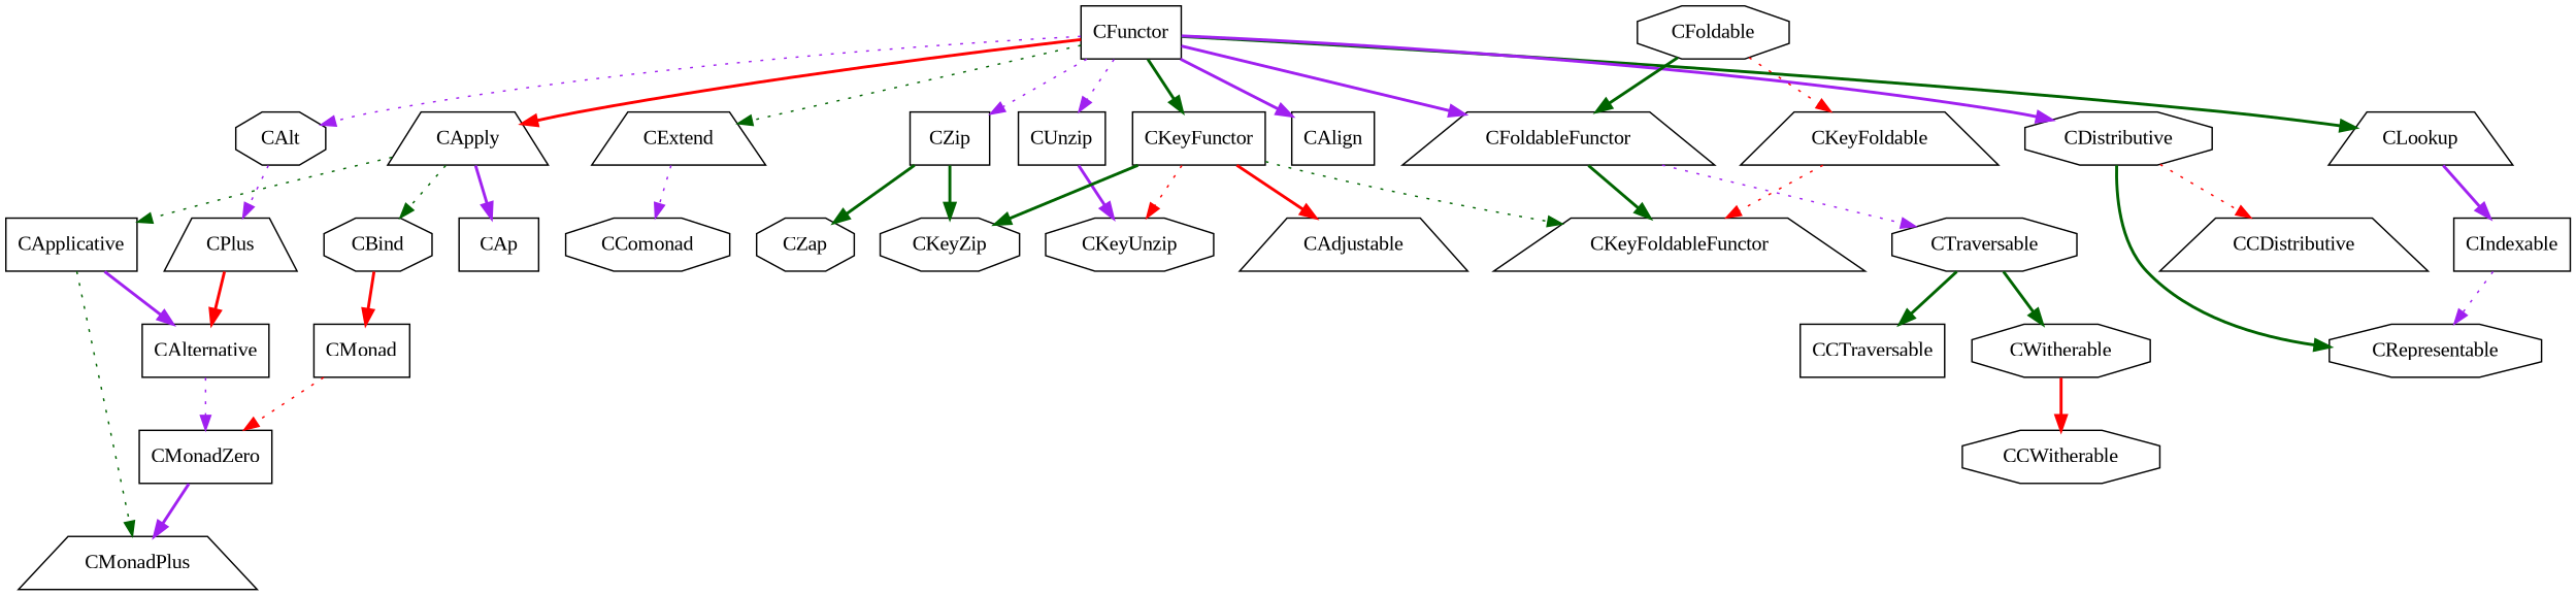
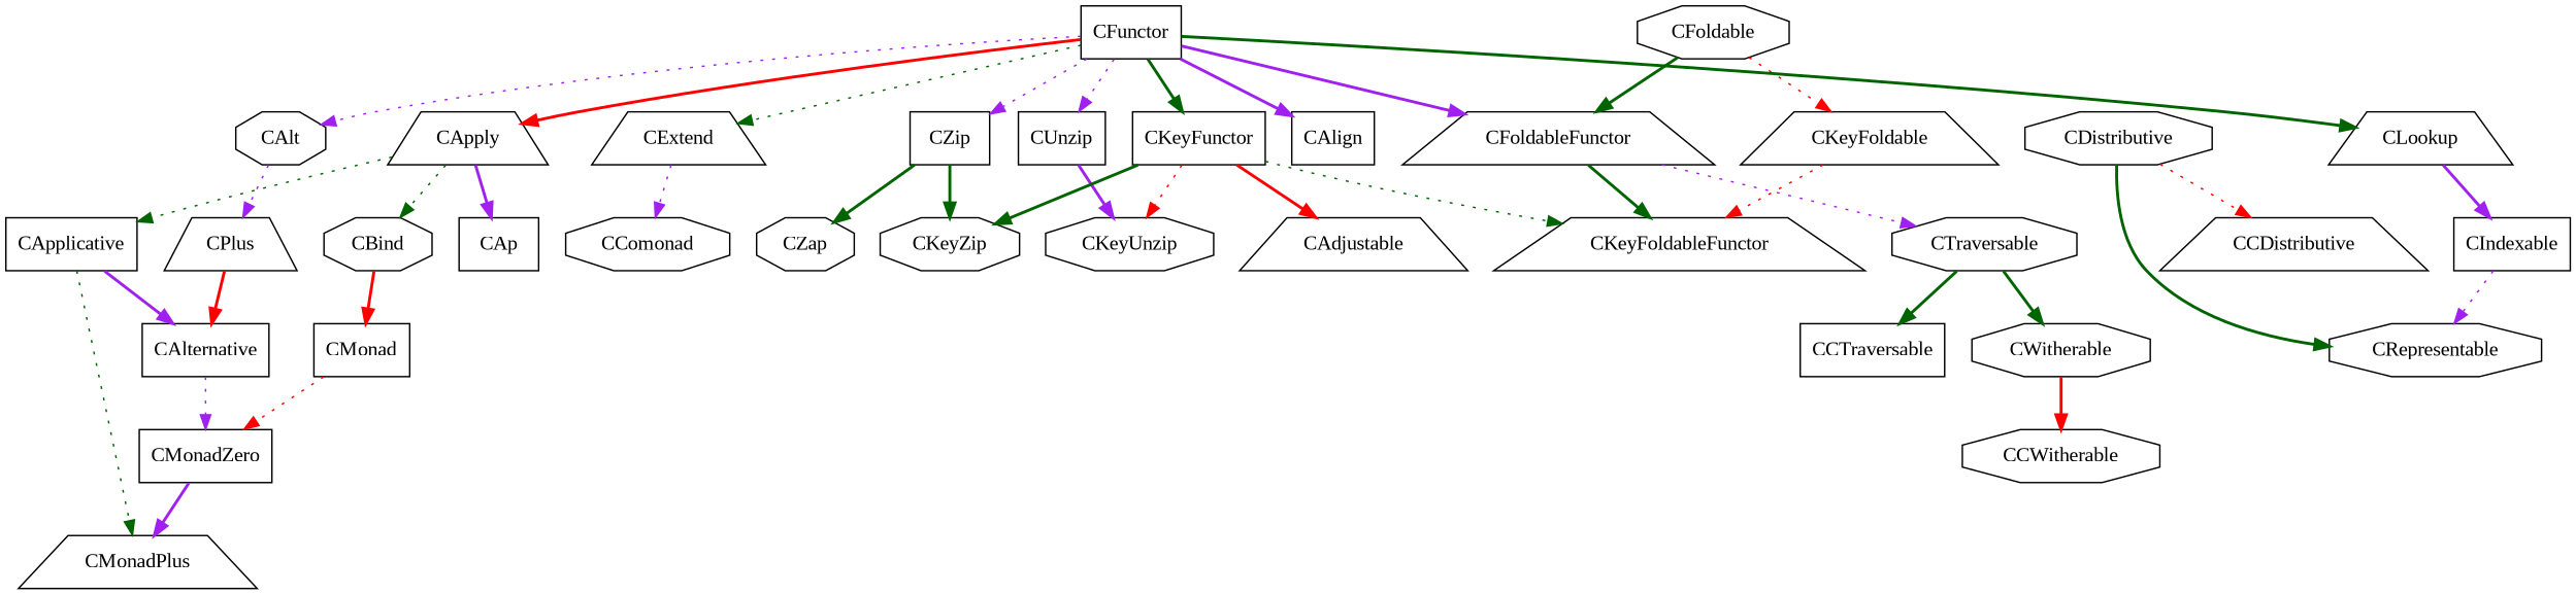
  digraph {
    fontname="Liberation Serif"
    rankdir=TB
    node [fontname="Liberation Serif" shape=box]
    edge [color=purple fontname="Liberation Serif" style=bold]
    CApply [shape=trapezium]
    CFunctor
    CAlt [shape=octagon]
    CExtend [shape=trapezium]
    CZip
    CAlign
    CUnzip
    CFoldableFunctor [shape=trapezium]
    CLookup [shape=trapezium]
    CKeyFunctor
    CDistributive [shape=octagon]
    CApplicative
    CBind [shape=octagon]
    CAp
    CPlus [shape=trapezium]
    CComonad [shape=octagon]
    CZap [shape=octagon]
    CKeyZip [shape=octagon]
    CKeyUnzip [shape=octagon]
    CTraversable [shape=octagon]
    CKeyFoldableFunctor [shape=trapezium]
    CIndexable
    CAdjustable [shape=trapezium]
    CRepresentable [shape=octagon]
    CCDistributive [shape=trapezium]
    CAlternative
    CMonadPlus [shape=trapezium]
    CMonad
    CMonadZero
    CFoldable [shape=octagon]
    CKeyFoldable [shape=trapezium]
    CCTraversable
    CWitherable [shape=octagon]
    CCWitherable [shape=octagon]
    CApply -> CApplicative [color=darkgreen style=dotted]
    CApply -> CBind [color=darkgreen style=dotted]
    CApply -> CAp
    CFunctor -> CApply [color=red]
    CFunctor -> CAlt [style=dotted]
    CFunctor -> CExtend [color=darkgreen style=dotted]
    CFunctor -> CZip [style=dotted]
    CFunctor -> CAlign
    CFunctor -> CUnzip [style=dotted]
    CFunctor -> CFoldableFunctor
    CFunctor -> CLookup [color=darkgreen]
    CFunctor -> CKeyFunctor [color=darkgreen]
-   CFunctor -> CDistributive
    CAlt -> CPlus [style=dotted]
    CExtend -> CComonad [style=dotted]
    CZip -> CZap [color=darkgreen]
    CZip -> CKeyZip [color=darkgreen]
    CUnzip -> CKeyUnzip
    CFoldableFunctor -> CTraversable [style=dotted]
    CFoldableFunctor -> CKeyFoldableFunctor [color=darkgreen]
    CLookup -> CIndexable
    CKeyFunctor -> CKeyZip [color=darkgreen]
    CKeyFunctor -> CKeyUnzip [color=red style=dotted]
    CKeyFunctor -> CKeyFoldableFunctor [color=darkgreen style=dotted]
    CKeyFunctor -> CAdjustable [color=red]
    CDistributive -> CRepresentable [color=darkgreen]
    CDistributive -> CCDistributive [color=red style=dotted]
    CApplicative -> CAlternative
    CApplicative -> CMonadPlus [color=darkgreen style=dotted]
    CBind -> CMonad [color=red]
    CPlus -> CAlternative [color=red]
    CTraversable -> CCTraversable [color=darkgreen]
    CTraversable -> CWitherable [color=darkgreen]
    CIndexable -> CRepresentable [style=dotted]
    CAlternative -> CMonadZero [style=dotted]
    CMonad -> CMonadZero [color=red style=dotted]
    CMonadZero -> CMonadPlus
    CFoldable -> CFoldableFunctor [color=darkgreen]
    CFoldable -> CKeyFoldable [color=red style=dotted]
    CKeyFoldable -> CKeyFoldableFunctor [color=red style=dotted]
    CWitherable -> CCWitherable [color=red]
  }
